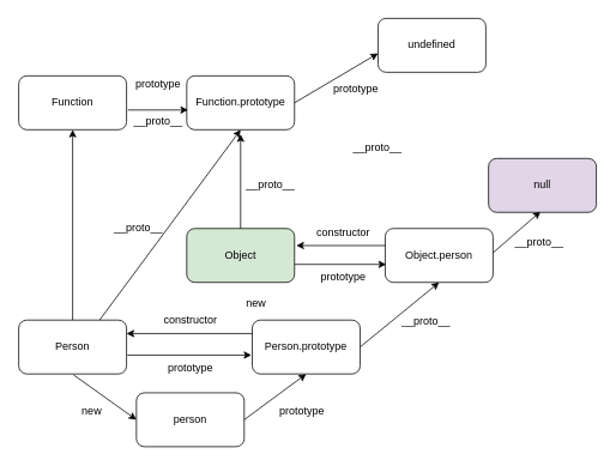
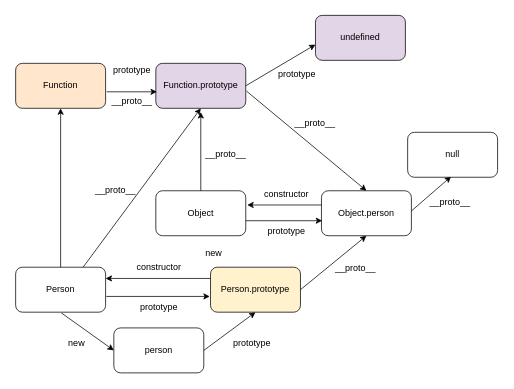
  <mxCell id="0" />
  <mxCell id="1" parent="0" />
  <mxCell id="2" value="person" style="rounded=1;whiteSpace=wrap;html=1;" vertex="1" parent="1"><mxGeometry x="151" y="437" width="120" height="60" as="geometry" /></mxCell>
  <mxCell id="3" value="" style="endArrow=classic;html=1;entryX=0;entryY=0.5;entryDx=0;entryDy=0;" edge="1" parent="1" target="2"><mxGeometry width="50" height="50" relative="1" as="geometry"><mxPoint x="81" y="417" as="sourcePoint" /><mxPoint x="251" y="287" as="targetPoint" /></mxGeometry></mxCell>
  <mxCell id="4" value="new" style="text;html=1;align=center;verticalAlign=middle;resizable=0;points=[];autosize=1;" vertex="1" parent="1"><mxGeometry x="81" y="447" width="40" height="20" as="geometry" /></mxCell>
  <mxCell id="5" value="Person" style="rounded=1;whiteSpace=wrap;html=1;" vertex="1" parent="1"><mxGeometry x="20" y="356" width="120" height="60" as="geometry" /></mxCell>
  <mxCell id="6" value="" style="endArrow=classic;html=1;exitX=1;exitY=0.5;exitDx=0;exitDy=0;entryX=0.5;entryY=1;entryDx=0;entryDy=0;" edge="1" parent="1" source="2" target="8"><mxGeometry width="50" height="50" relative="1" as="geometry"><mxPoint x="256" y="340" as="sourcePoint" /><mxPoint x="355" y="412" as="targetPoint" /></mxGeometry></mxCell>
  <mxCell id="7" value="prototype" style="text;html=1;align=center;verticalAlign=middle;resizable=0;points=[];autosize=1;" vertex="1" parent="1"><mxGeometry x="305" y="448" width="60" height="18" as="geometry" /></mxCell>
- <mxCell id="8" value="Person.prototype" style="rounded=1;whiteSpace=wrap;html=1;" vertex="1" parent="1"><mxGeometry x="280" y="356" width="120" height="60" as="geometry" /></mxCell>
+ <mxCell id="8" value="Person.prototype" style="rounded=1;whiteSpace=wrap;html=1;fillColor=#fff2cc;" vertex="1" parent="1"><mxGeometry x="280" y="356" width="120" height="60" as="geometry" /></mxCell>
  <mxCell id="9" value="" style="endArrow=classic;html=1;exitX=0;exitY=0.25;exitDx=0;exitDy=0;entryX=1;entryY=0.25;entryDx=0;entryDy=0;" edge="1" parent="1" source="8" target="5"><mxGeometry width="50" height="50" relative="1" as="geometry"><mxPoint x="256" y="340" as="sourcePoint" /><mxPoint x="306" y="290" as="targetPoint" /></mxGeometry></mxCell>
  <mxCell id="10" value="constructor" style="text;html=1;align=center;verticalAlign=middle;resizable=0;points=[];autosize=1;" vertex="1" parent="1"><mxGeometry x="176.5" y="347" width="69" height="18" as="geometry" /></mxCell>
  <mxCell id="11" value="" style="endArrow=classic;html=1;exitX=1.008;exitY=0.65;exitDx=0;exitDy=0;exitPerimeter=0;entryX=-0.008;entryY=0.65;entryDx=0;entryDy=0;entryPerimeter=0;" edge="1" parent="1" source="5" target="8"><mxGeometry width="50" height="50" relative="1" as="geometry"><mxPoint x="256" y="340" as="sourcePoint" /><mxPoint x="306" y="290" as="targetPoint" /></mxGeometry></mxCell>
  <mxCell id="12" value="prototype" style="text;html=1;align=center;verticalAlign=middle;resizable=0;points=[];autosize=1;" vertex="1" parent="1"><mxGeometry x="181" y="401" width="60" height="18" as="geometry" /></mxCell>
- <mxCell id="13" value="Function" style="rounded=1;whiteSpace=wrap;html=1;" vertex="1" parent="1"><mxGeometry x="20" y="84" width="120" height="60" as="geometry" /></mxCell>
+ <mxCell id="13" value="Function" style="rounded=1;whiteSpace=wrap;html=1;fillColor=#ffe6cc;" vertex="1" parent="1"><mxGeometry x="20" y="84" width="120" height="60" as="geometry" /></mxCell>
  <mxCell id="14" value="" style="endArrow=classic;html=1;exitX=1;exitY=0.5;exitDx=0;exitDy=0;" edge="1" parent="1" source="8"><mxGeometry width="50" height="50" relative="1" as="geometry"><mxPoint x="342" y="297" as="sourcePoint" /><mxPoint x="488" y="314" as="targetPoint" /></mxGeometry></mxCell>
  <mxCell id="15" value="__proto__" style="text;html=1;align=center;verticalAlign=middle;resizable=0;points=[];autosize=1;" vertex="1" parent="1"><mxGeometry x="441" y="349" width="64" height="18" as="geometry" /></mxCell>
  <mxCell id="16" value="&lt;span&gt;Object.person&lt;/span&gt;" style="rounded=1;whiteSpace=wrap;html=1;" vertex="1" parent="1"><mxGeometry x="428" y="254" width="120" height="60" as="geometry" /></mxCell>
- <mxCell id="17" value="Object" style="rounded=1;whiteSpace=wrap;html=1;fillColor=#d5e8d4;" vertex="1" parent="1"><mxGeometry x="207" y="254" width="120" height="60" as="geometry" /></mxCell>
+ <mxCell id="17" value="Object" style="rounded=1;whiteSpace=wrap;html=1;" vertex="1" parent="1"><mxGeometry x="207" y="254" width="120" height="60" as="geometry" /></mxCell>
  <mxCell id="18" value="" style="endArrow=classic;html=1;exitX=0;exitY=0.25;exitDx=0;exitDy=0;" edge="1" parent="1"><mxGeometry width="50" height="50" relative="1" as="geometry"><mxPoint x="428" y="273" as="sourcePoint" /><mxPoint x="329" y="273" as="targetPoint" /></mxGeometry></mxCell>
  <mxCell id="19" value="" style="endArrow=classic;html=1;exitX=1.008;exitY=0.65;exitDx=0;exitDy=0;exitPerimeter=0;" edge="1" parent="1"><mxGeometry width="50" height="50" relative="1" as="geometry"><mxPoint x="327" y="294" as="sourcePoint" /><mxPoint x="429" y="294" as="targetPoint" /></mxGeometry></mxCell>
  <mxCell id="20" value="constructor" style="text;html=1;align=center;verticalAlign=middle;resizable=0;points=[];autosize=1;" vertex="1" parent="1"><mxGeometry x="346" y="250" width="69" height="18" as="geometry" /></mxCell>
  <mxCell id="21" value="prototype" style="text;html=1;align=center;verticalAlign=middle;resizable=0;points=[];autosize=1;" vertex="1" parent="1"><mxGeometry x="350.5" y="299" width="60" height="18" as="geometry" /></mxCell>
  <mxCell id="22" value="" style="endArrow=classic;html=1;exitX=0.5;exitY=0;exitDx=0;exitDy=0;entryX=0.5;entryY=1;entryDx=0;entryDy=0;" edge="1" parent="1" source="5" target="13"><mxGeometry width="50" height="50" relative="1" as="geometry"><mxPoint x="151" y="324" as="sourcePoint" /><mxPoint x="77" y="317" as="targetPoint" /></mxGeometry></mxCell>
  <mxCell id="23" value="new" style="text;html=1;align=center;verticalAlign=middle;resizable=0;points=[];autosize=1;" vertex="1" parent="1"><mxGeometry x="268" y="329" width="32" height="18" as="geometry" /></mxCell>
  <mxCell id="24" value="" style="endArrow=classic;html=1;exitX=1;exitY=0.5;exitDx=0;exitDy=0;" edge="1" parent="1"><mxGeometry width="50" height="50" relative="1" as="geometry"><mxPoint x="548" y="281" as="sourcePoint" /><mxPoint x="601" y="235" as="targetPoint" /></mxGeometry></mxCell>
  <mxCell id="25" value="__proto__" style="text;html=1;align=center;verticalAlign=middle;resizable=0;points=[];autosize=1;" vertex="1" parent="1"><mxGeometry x="567" y="260" width="64" height="18" as="geometry" /></mxCell>
- <mxCell id="26" value="null" style="rounded=1;whiteSpace=wrap;html=1;fillColor=#e1d5e7;" vertex="1" parent="1"><mxGeometry x="543" y="176" width="120" height="60" as="geometry" /></mxCell>
+ <mxCell id="26" value="null" style="rounded=1;whiteSpace=wrap;html=1;" vertex="1" parent="1"><mxGeometry x="543" y="176" width="120" height="60" as="geometry" /></mxCell>
  <mxCell id="27" value="" style="endArrow=classic;html=1;exitX=0.5;exitY=0;exitDx=0;exitDy=0;" edge="1" parent="1" source="17"><mxGeometry width="50" height="50" relative="1" as="geometry"><mxPoint x="245" y="327" as="sourcePoint" /><mxPoint x="267" y="149" as="targetPoint" /></mxGeometry></mxCell>
  <mxCell id="28" value="__proto__" style="text;html=1;align=center;verticalAlign=middle;resizable=0;points=[];autosize=1;" vertex="1" parent="1"><mxGeometry x="268" y="197" width="64" height="18" as="geometry" /></mxCell>
- <mxCell id="29" value="Function.prototype" style="rounded=1;whiteSpace=wrap;html=1;" vertex="1" parent="1"><mxGeometry x="207" y="84" width="120" height="60" as="geometry" /></mxCell>
+ <mxCell id="29" value="Function.prototype" style="rounded=1;whiteSpace=wrap;html=1;fillColor=#e1d5e7;" vertex="1" parent="1"><mxGeometry x="207" y="84" width="120" height="60" as="geometry" /></mxCell>
  <mxCell id="30" value="" style="endArrow=classic;html=1;exitX=0.75;exitY=0;exitDx=0;exitDy=0;entryX=0.5;entryY=1;entryDx=0;entryDy=0;" edge="1" parent="1" source="5" target="29"><mxGeometry width="50" height="50" relative="1" as="geometry"><mxPoint x="261" y="327" as="sourcePoint" /><mxPoint x="311" y="277" as="targetPoint" /></mxGeometry></mxCell>
  <mxCell id="31" value="__proto__" style="text;html=1;align=center;verticalAlign=middle;resizable=0;points=[];autosize=1;" vertex="1" parent="1"><mxGeometry x="121" y="244" width="64" height="18" as="geometry" /></mxCell>
  <mxCell id="32" value="prototype" style="text;html=1;align=center;verticalAlign=middle;resizable=0;points=[];autosize=1;" vertex="1" parent="1"><mxGeometry x="145" y="84" width="60" height="18" as="geometry" /></mxCell>
+ <mxCell id="33" value="" style="endArrow=classic;html=1;exitX=1.008;exitY=0.617;exitDx=0;exitDy=0;exitPerimeter=0;entryX=0.5;entryY=0;entryDx=0;entryDy=0;" edge="1" parent="1" source="29" target="16"><mxGeometry width="50" height="50" relative="1" as="geometry"><mxPoint x="381" y="327" as="sourcePoint" /><mxPoint x="431" y="277" as="targetPoint" /></mxGeometry></mxCell>
  <mxCell id="34" value="__proto__" style="text;html=1;align=center;verticalAlign=middle;resizable=0;points=[];autosize=1;" vertex="1" parent="1"><mxGeometry x="387" y="155" width="64" height="18" as="geometry" /></mxCell>
  <mxCell id="35" value="" style="endArrow=classic;html=1;exitX=1;exitY=0.5;exitDx=0;exitDy=0;entryX=0;entryY=0.5;entryDx=0;entryDy=0;" edge="1" parent="1"><mxGeometry width="50" height="50" relative="1" as="geometry"><mxPoint x="141.5" y="122" as="sourcePoint" /><mxPoint x="208.5" y="122" as="targetPoint" /></mxGeometry></mxCell>
  <mxCell id="36" value="__proto__" style="text;html=1;align=center;verticalAlign=middle;resizable=0;points=[];autosize=1;" vertex="1" parent="1"><mxGeometry x="143" y="126" width="64" height="18" as="geometry" /></mxCell>
  <mxCell id="37" value="" style="endArrow=classic;html=1;exitX=1;exitY=0.5;exitDx=0;exitDy=0;" edge="1" parent="1" source="29"><mxGeometry width="50" height="50" relative="1" as="geometry"><mxPoint x="308" y="184" as="sourcePoint" /><mxPoint x="420" y="59" as="targetPoint" /></mxGeometry></mxCell>
  <mxCell id="38" value="prototype" style="text;html=1;align=center;verticalAlign=middle;resizable=0;points=[];autosize=1;" vertex="1" parent="1"><mxGeometry x="365" y="90" width="60" height="18" as="geometry" /></mxCell>
- <mxCell id="39" value="undefined" style="rounded=1;whiteSpace=wrap;html=1;" vertex="1" parent="1"><mxGeometry x="420" y="20" width="120" height="60" as="geometry" /></mxCell>
+ <mxCell id="39" value="undefined" style="rounded=1;whiteSpace=wrap;html=1;fillColor=#e1d5e7;" vertex="1" parent="1"><mxGeometry x="420" y="20" width="120" height="60" as="geometry" /></mxCell>
